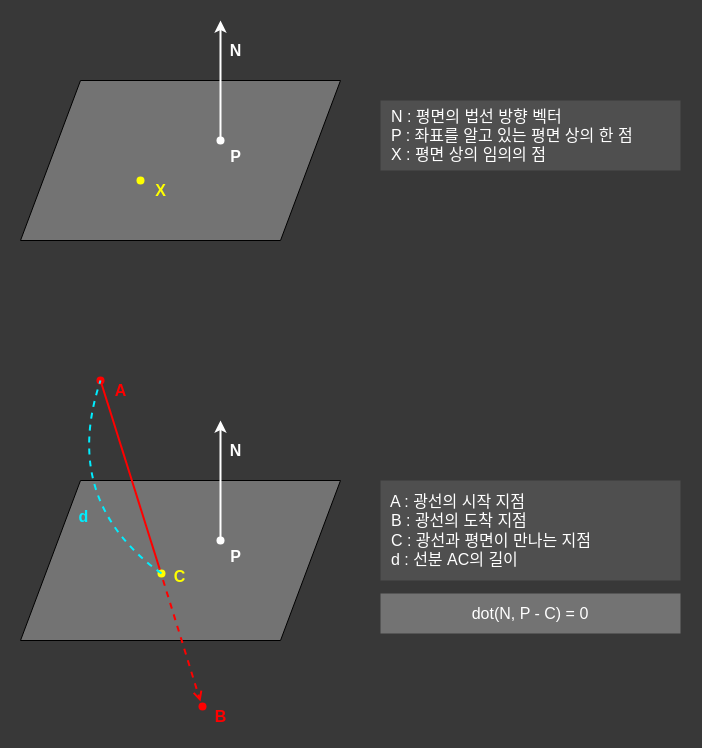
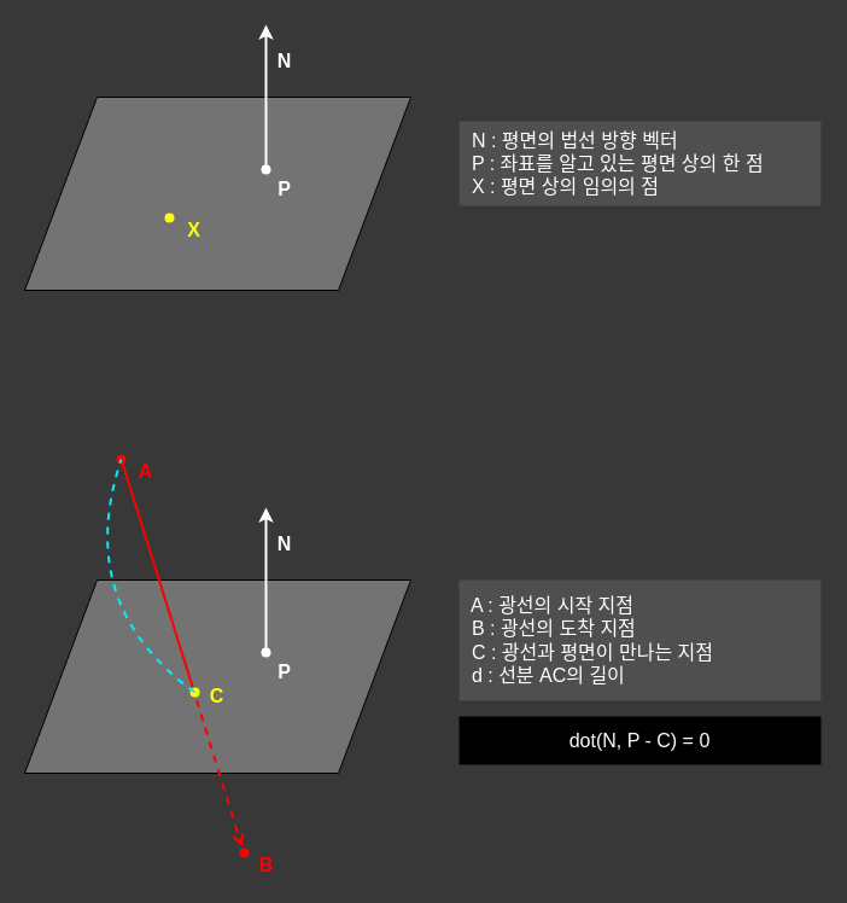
  <mxCell id="0" />
  <mxCell id="1" parent="0" />
  <mxCell id="2" value="" style="shape=parallelogram;perimeter=parallelogramPerimeter;whiteSpace=wrap;html=1;fixedSize=1;size=60;fillColor=#737373;" vertex="1" parent="1"><mxGeometry x="20" y="80" width="320" height="160" as="geometry" /></mxCell>
  <mxCell id="3" value="" style="shape=waypoint;sketch=0;size=6;pointerEvents=1;points=[];fillColor=none;resizable=0;rotatable=0;perimeter=centerPerimeter;snapToPoint=1;strokeWidth=2;strokeColor=#FFFFFF;" vertex="1" parent="1"><mxGeometry x="200" y="120" width="40" height="40" as="geometry" /></mxCell>
  <mxCell id="4" value="P" style="text;html=1;align=center;verticalAlign=middle;resizable=0;points=[];autosize=1;strokeColor=none;fillColor=none;fontSize=16;fontStyle=1;fontColor=#FFFFFF;" vertex="1" parent="1"><mxGeometry x="215" y="146" width="40" height="20" as="geometry" /></mxCell>
  <mxCell id="5" value="" style="endArrow=classic;html=1;rounded=0;fontSize=16;fontColor=#FFFFFF;strokeWidth=2;strokeColor=#FFFFFF;exitX=0.6;exitY=0.55;exitDx=0;exitDy=0;exitPerimeter=0;" edge="1" parent="1" source="3"><mxGeometry width="50" height="50" relative="1" as="geometry"><mxPoint x="190" y="-30" as="sourcePoint" /><mxPoint x="220" y="20" as="targetPoint" /></mxGeometry></mxCell>
  <mxCell id="6" value="N" style="text;html=1;align=center;verticalAlign=middle;resizable=0;points=[];autosize=1;strokeColor=none;fillColor=none;fontSize=16;fontStyle=1;fontColor=#FFFFFF;" vertex="1" parent="1"><mxGeometry x="215" y="40" width="40" height="20" as="geometry" /></mxCell>
  <mxCell id="7" value="" style="shape=parallelogram;perimeter=parallelogramPerimeter;whiteSpace=wrap;html=1;fixedSize=1;size=60;fillColor=#737373;" vertex="1" parent="1"><mxGeometry x="20" y="480" width="320" height="160" as="geometry" /></mxCell>
  <mxCell id="8" value="" style="shape=waypoint;sketch=0;size=6;pointerEvents=1;points=[];fillColor=none;resizable=0;rotatable=0;perimeter=centerPerimeter;snapToPoint=1;strokeWidth=2;strokeColor=#FFFFFF;" vertex="1" parent="1"><mxGeometry x="200" y="520" width="40" height="40" as="geometry" /></mxCell>
  <mxCell id="9" value="P" style="text;html=1;align=center;verticalAlign=middle;resizable=0;points=[];autosize=1;strokeColor=none;fillColor=none;fontSize=16;fontStyle=1;fontColor=#FFFFFF;" vertex="1" parent="1"><mxGeometry x="215" y="546" width="40" height="20" as="geometry" /></mxCell>
  <mxCell id="10" value="" style="endArrow=classic;html=1;rounded=0;fontSize=16;fontColor=#FFFFFF;strokeWidth=2;strokeColor=#FFFFFF;exitX=0.6;exitY=0.55;exitDx=0;exitDy=0;exitPerimeter=0;" edge="1" source="8" parent="1"><mxGeometry width="50" height="50" relative="1" as="geometry"><mxPoint x="190" y="370" as="sourcePoint" /><mxPoint x="220" y="420" as="targetPoint" /></mxGeometry></mxCell>
  <mxCell id="11" value="N" style="text;html=1;align=center;verticalAlign=middle;resizable=0;points=[];autosize=1;strokeColor=none;fillColor=none;fontSize=16;fontStyle=1;fontColor=#FFFFFF;" vertex="1" parent="1"><mxGeometry x="215" y="440" width="40" height="20" as="geometry" /></mxCell>
  <mxCell id="12" value="&amp;nbsp; N : 평면의 법선 방향 벡터&lt;br&gt;&amp;nbsp; P : 좌표를 알고 있는 평면 상의 한 점&lt;br&gt;&amp;nbsp; X : 평면 상의 임의의 점" style="rounded=0;whiteSpace=wrap;html=1;fontSize=16;fontColor=#FFFFFF;strokeColor=none;strokeWidth=2;fillColor=#4F4F4F;align=left;" vertex="1" parent="1"><mxGeometry x="380" y="100" width="300" height="70" as="geometry" /></mxCell>
  <mxCell id="13" value="" style="shape=waypoint;sketch=0;size=6;pointerEvents=1;points=[];fillColor=none;resizable=0;rotatable=0;perimeter=centerPerimeter;snapToPoint=1;strokeWidth=2;strokeColor=#FFFF00;" vertex="1" parent="1"><mxGeometry x="120" y="160" width="40" height="40" as="geometry" /></mxCell>
  <mxCell id="14" value="X" style="text;html=1;align=center;verticalAlign=middle;resizable=0;points=[];autosize=1;strokeColor=none;fillColor=none;fontSize=16;fontStyle=1;fontColor=#FFFF00;" vertex="1" parent="1"><mxGeometry x="140" y="180" width="40" height="20" as="geometry" /></mxCell>
  <mxCell id="15" value="" style="shape=waypoint;sketch=0;size=6;pointerEvents=1;points=[];fillColor=none;resizable=0;rotatable=0;perimeter=centerPerimeter;snapToPoint=1;strokeWidth=2;strokeColor=#FF0000;" vertex="1" parent="1"><mxGeometry x="80" y="360" width="40" height="40" as="geometry" /></mxCell>
  <mxCell id="16" value="A" style="text;html=1;align=center;verticalAlign=middle;resizable=0;points=[];autosize=1;strokeColor=none;fillColor=none;fontSize=16;fontStyle=1;fontColor=#FF0000;" vertex="1" parent="1"><mxGeometry x="100" y="380" width="40" height="20" as="geometry" /></mxCell>
  <mxCell id="17" value="" style="endArrow=none;html=1;rounded=0;fontSize=16;fontColor=#FFFFFF;strokeWidth=2;strokeColor=#FF0000;endFill=0;" edge="1" parent="1" source="15"><mxGeometry width="50" height="50" relative="1" as="geometry"><mxPoint x="240" y="560" as="sourcePoint" /><mxPoint x="159" y="568" as="targetPoint" /></mxGeometry></mxCell>
  <mxCell id="18" value="" style="endArrow=open;html=1;rounded=0;fontSize=16;fontColor=#FFFFFF;strokeWidth=2;strokeColor=#FF0000;endFill=0;dashed=1;" edge="1" parent="1"><mxGeometry width="50" height="50" relative="1" as="geometry"><mxPoint x="159" y="568" as="sourcePoint" /><mxPoint x="200" y="701" as="targetPoint" /></mxGeometry></mxCell>
  <mxCell id="19" value="" style="shape=waypoint;sketch=0;size=6;pointerEvents=1;points=[];fillColor=none;resizable=0;rotatable=0;perimeter=centerPerimeter;snapToPoint=1;strokeWidth=2;strokeColor=#FFFF00;" vertex="1" parent="1"><mxGeometry x="141" y="553" width="40" height="40" as="geometry" /></mxCell>
  <mxCell id="20" value="" style="shape=waypoint;sketch=0;size=6;pointerEvents=1;points=[];fillColor=none;resizable=0;rotatable=0;perimeter=centerPerimeter;snapToPoint=1;strokeWidth=2;strokeColor=#FF0000;" vertex="1" parent="1"><mxGeometry x="182" y="686" width="40" height="40" as="geometry" /></mxCell>
  <mxCell id="21" value="B" style="text;html=1;align=center;verticalAlign=middle;resizable=0;points=[];autosize=1;strokeColor=none;fillColor=none;fontSize=16;fontStyle=1;fontColor=#FF0000;" vertex="1" parent="1"><mxGeometry x="200" y="706" width="40" height="20" as="geometry" /></mxCell>
  <mxCell id="22" value="C" style="text;html=1;align=center;verticalAlign=middle;resizable=0;points=[];autosize=1;strokeColor=none;fillColor=none;fontSize=16;fontStyle=1;fontColor=#FFFF00;" vertex="1" parent="1"><mxGeometry x="159" y="566" width="40" height="20" as="geometry" /></mxCell>
  <mxCell id="23" value="&amp;nbsp; A : 광선의 시작 지점&lt;br&gt;&amp;nbsp; B : 광선의 도착 지점&lt;br&gt;&amp;nbsp; C : 광선과 평면이 만나는 지점&lt;br&gt;&amp;nbsp; d : 선분 AC의 길이" style="rounded=0;whiteSpace=wrap;html=1;fontSize=16;fontColor=#FFFFFF;strokeColor=none;strokeWidth=2;fillColor=#4F4F4F;align=left;" vertex="1" parent="1"><mxGeometry x="380" y="480" width="300" height="100" as="geometry" /></mxCell>
- <mxCell id="24" value="dot(N, P - C) = 0" style="rounded=0;whiteSpace=wrap;html=1;fontSize=16;fontColor=#FFFFFF;strokeColor=none;strokeWidth=2;fillColor=#737373;align=center;" vertex="1" parent="1"><mxGeometry x="380" y="593" width="300" height="40" as="geometry" /></mxCell>
+ <mxCell id="24" value="dot(N, P - C) = 0" style="rounded=0;whiteSpace=wrap;html=1;fontSize=16;fontColor=#FFFFFF;strokeColor=none;strokeWidth=2;fillColor=#000000;align=center;" vertex="1" parent="1"><mxGeometry x="380" y="593" width="300" height="40" as="geometry" /></mxCell>
  <mxCell id="25" value="" style="endArrow=none;html=1;dashed=1;fontSize=16;fontColor=#FFFF00;strokeColor=#00EEFF;strokeWidth=2;endFill=0;curved=1;exitX=0.35;exitY=0.025;exitDx=0;exitDy=0;exitPerimeter=0;" edge="1" parent="1" source="19"><mxGeometry width="50" height="50" relative="1" as="geometry"><mxPoint x="180" y="520" as="sourcePoint" /><mxPoint x="100" y="380" as="targetPoint" /><Array as="points"><mxPoint x="60" y="500" /></Array></mxGeometry></mxCell>
- <mxCell id="26" value="d" style="text;html=1;align=center;verticalAlign=middle;resizable=0;points=[];autosize=1;strokeColor=none;fillColor=none;fontSize=16;fontStyle=1;fontColor=#00EEFF;" vertex="1" parent="1"><mxGeometry x="63" y="505.5" width="40" height="20" as="geometry" /></mxCell>
